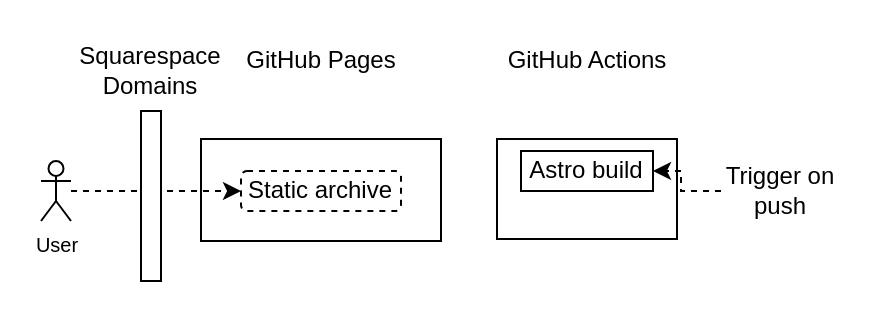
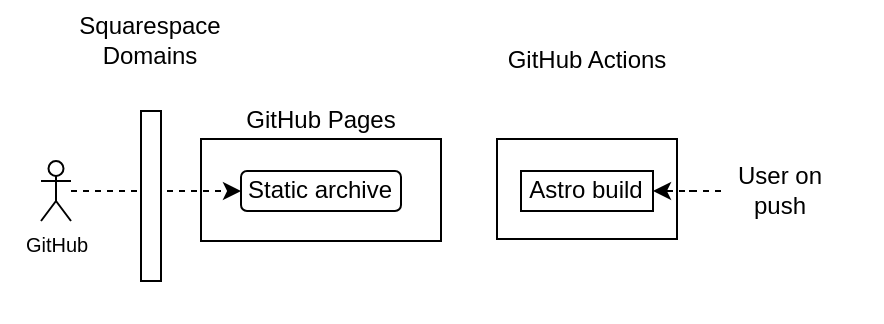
  <mxCell id="0" />
  <mxCell id="1" parent="0" />
  <mxCell id="2" value="" style="rounded=0;whiteSpace=wrap;html=1;" parent="1" vertex="1"><mxGeometry x="248" y="69" width="90" height="50" as="geometry" /></mxCell>
  <mxCell id="3" value="" style="rounded=0;whiteSpace=wrap;html=1;" parent="1" vertex="1"><mxGeometry x="100" y="69" width="120" height="51" as="geometry" /></mxCell>
- <mxCell id="4" value="Static archive" style="rounded=1;whiteSpace=wrap;html=1;dashed=1;" parent="1" vertex="1"><mxGeometry x="120" y="85" width="80" height="20" as="geometry" /></mxCell>
+ <mxCell id="4" value="Static archive" style="rounded=1;whiteSpace=wrap;html=1;" parent="1" vertex="1"><mxGeometry x="120" y="85" width="80" height="20" as="geometry" /></mxCell>
  <mxCell id="5" style="edgeStyle=orthogonalEdgeStyle;rounded=0;orthogonalLoop=1;jettySize=auto;html=1;entryX=0;entryY=0.5;entryDx=0;entryDy=0;dashed=1;" parent="1" source="6" target="4" edge="1"><mxGeometry relative="1" as="geometry" /></mxCell>
- <mxCell id="6" value="User" style="shape=umlActor;verticalLabelPosition=bottom;verticalAlign=top;html=1;outlineConnect=0;fontSize=10;" parent="1" vertex="1"><mxGeometry x="20" y="80" width="15" height="30" as="geometry" /></mxCell>
- <mxCell id="7" value="Astro build" style="rounded=0;whiteSpace=wrap;html=1;" parent="1" vertex="1"><mxGeometry x="260" y="75" width="66" height="20" as="geometry" /></mxCell>
- <mxCell id="8" value="Squarespace&lt;div&gt;Domains&lt;/div&gt;" style="text;html=1;align=center;verticalAlign=middle;whiteSpace=wrap;rounded=0;" parent="1" vertex="1"><mxGeometry x="35" y="20" width="80" height="30" as="geometry" /></mxCell>
- <mxCell id="9" value="GitHub Pages" style="text;html=1;align=center;verticalAlign=middle;whiteSpace=wrap;rounded=0;" parent="1" vertex="1"><mxGeometry x="121" y="20" width="79" height="19" as="geometry" /></mxCell>
+ <mxCell id="6" value="GitHub" style="shape=umlActor;verticalLabelPosition=bottom;verticalAlign=top;html=1;outlineConnect=0;fontSize=10;" parent="1" vertex="1"><mxGeometry x="20" y="80" width="15" height="30" as="geometry" /></mxCell>
+ <mxCell id="7" value="Astro build" style="rounded=0;whiteSpace=wrap;html=1;" parent="1" vertex="1"><mxGeometry x="260" y="85" width="66" height="20" as="geometry" /></mxCell>
+ <mxCell id="8" value="Squarespace&lt;div&gt;Domains&lt;/div&gt;" style="text;html=1;align=center;verticalAlign=middle;whiteSpace=wrap;rounded=0;" parent="1" vertex="1"><mxGeometry x="35" y="5" width="80" height="30" as="geometry" /></mxCell>
+ <mxCell id="9" value="GitHub Pages" style="text;html=1;align=center;verticalAlign=middle;whiteSpace=wrap;rounded=0;" parent="1" vertex="1"><mxGeometry x="121" y="50" width="79" height="19" as="geometry" /></mxCell>
  <mxCell id="10" value="" style="rounded=0;whiteSpace=wrap;html=1;" parent="1" vertex="1"><mxGeometry x="70" y="55" width="10" height="85" as="geometry" /></mxCell>
  <mxCell id="11" value="GitHub Actions" style="text;html=1;align=center;verticalAlign=middle;whiteSpace=wrap;rounded=0;" parent="1" vertex="1"><mxGeometry x="249.75" y="20" width="86.5" height="19" as="geometry" /></mxCell>
  <mxCell id="12" style="edgeStyle=orthogonalEdgeStyle;rounded=0;orthogonalLoop=1;jettySize=auto;html=1;entryX=1;entryY=0.5;entryDx=0;entryDy=0;dashed=1;" edge="1" parent="1" source="13" target="7"><mxGeometry relative="1" as="geometry" /></mxCell>
- <mxCell id="13" value="Trigger on push" style="text;html=1;align=center;verticalAlign=middle;whiteSpace=wrap;rounded=0;" vertex="1" parent="1"><mxGeometry x="360" y="80" width="60" height="30" as="geometry" /></mxCell>
+ <mxCell id="13" value="User on push" style="text;html=1;align=center;verticalAlign=middle;whiteSpace=wrap;rounded=0;" vertex="1" parent="1"><mxGeometry x="360" y="80" width="60" height="30" as="geometry" /></mxCell>
